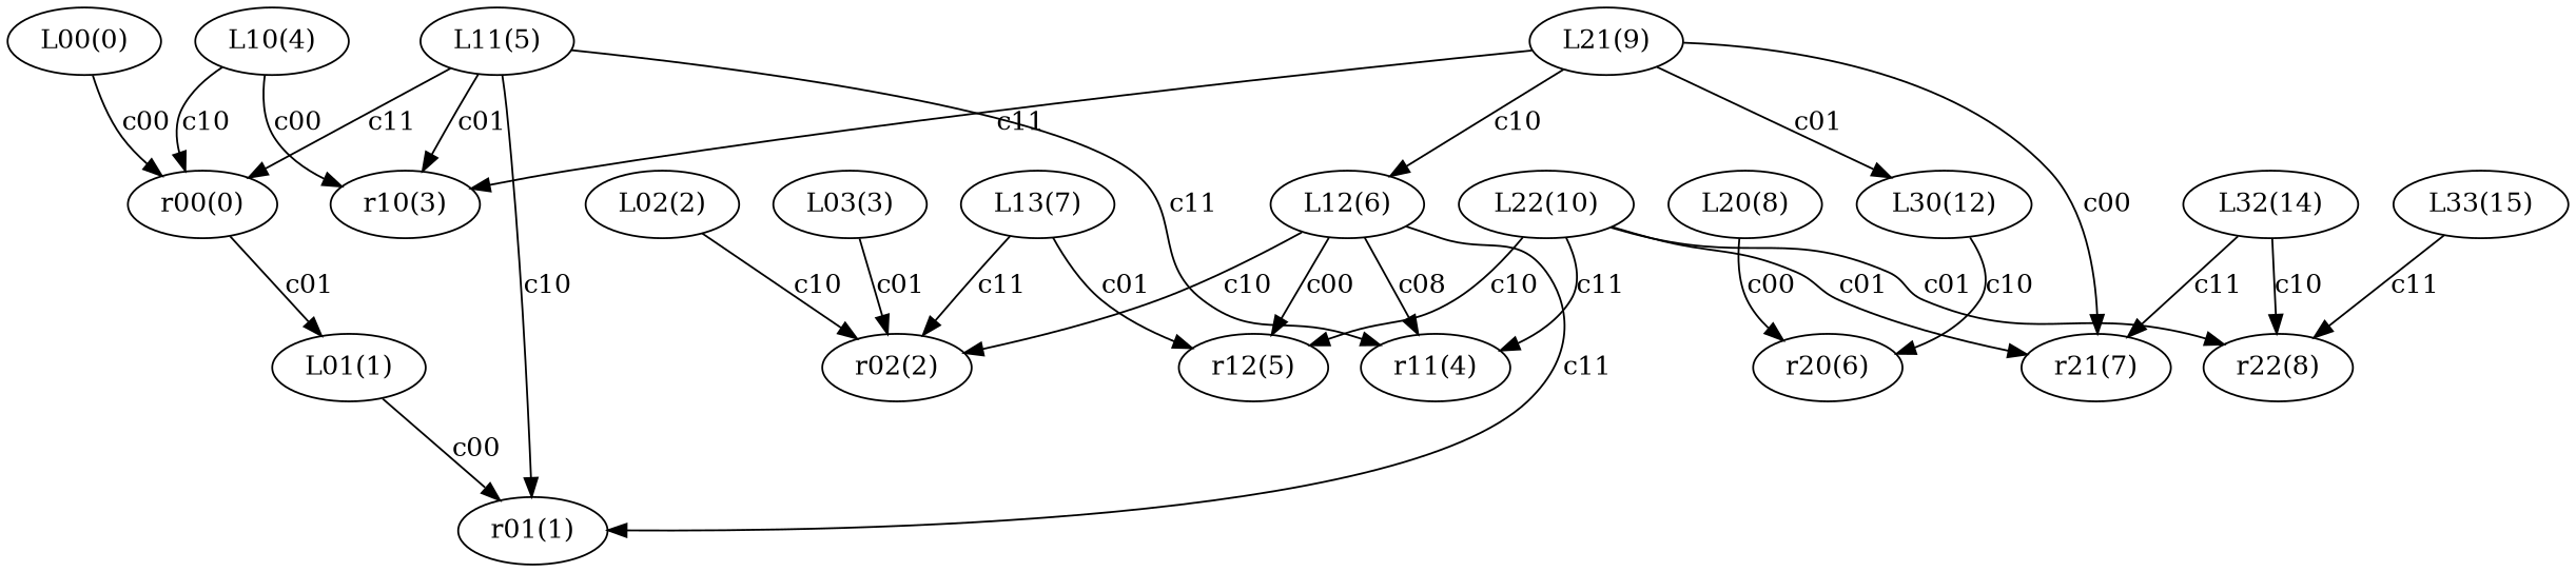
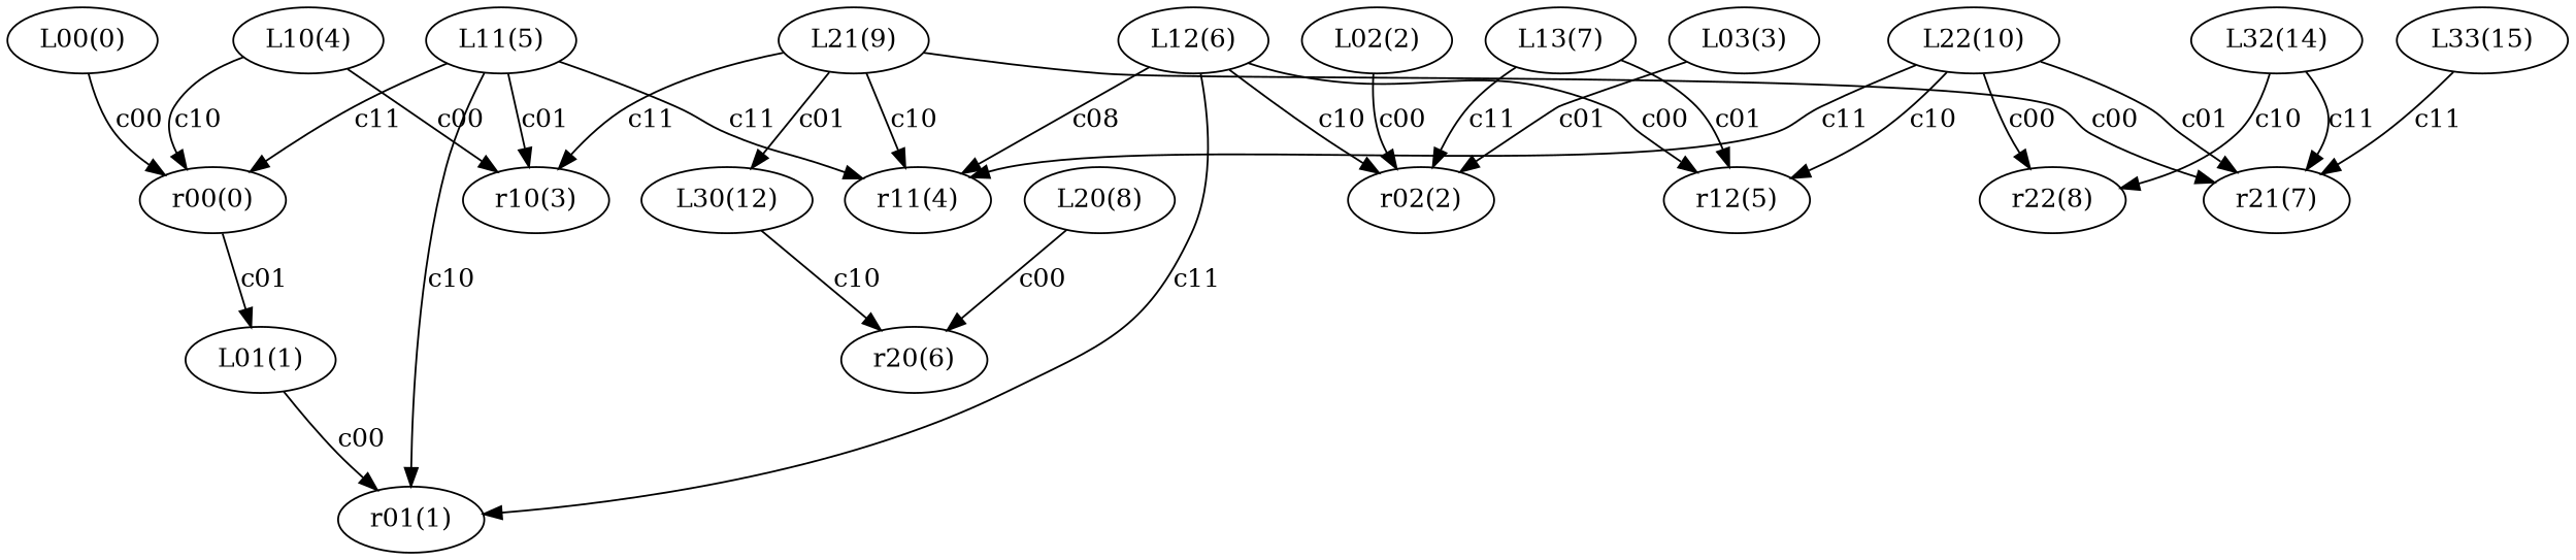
  digraph {
    rankdir=TB
    splines=true
    n1 [label="L00(0)"]
    n2 [label="r00(0)"]
    n3 [label="L01(1)"]
    n4 [label="r01(1)"]
    n5 [label="L02(2)"]
    n6 [label="r02(2)"]
    n7 [label="L03(3)"]
    n8 [label="L10(4)"]
    n9 [label="r10(3)"]
    n10 [label="L11(5)"]
    n11 [label="r11(4)"]
    n12 [label="L12(6)"]
    n13 [label="r12(5)"]
    n14 [label="L13(7)"]
    n15 [label="L20(8)"]
    n16 [label="r20(6)"]
    n17 [label="L21(9)"]
    n18 [label="r21(7)"]
    n19 [label="L30(12)"]
    n20 [label="L22(10)"]
    n21 [label="r22(8)"]
    n22 [label="L32(14)"]
    n23 [label="L33(15)"]
    n1 -> n2 [label=c00]
    n2 -> n3 [label=c01]
    n3 -> n4 [label=c00]
-   n5 -> n6 [label=c10]
+   n5 -> n6 [label=c00]
    n7 -> n6 [label=c01]
    n8 -> n2 [label=c10]
    n8 -> n9 [label=c00]
    n10 -> n2 [label=c11]
    n10 -> n4 [label=c10]
    n10 -> n9 [label=c01]
    n10 -> n11 [label=c11]
    n12 -> n4 [label=c11]
    n12 -> n6 [label=c10]
    n12 -> n11 [label=c08]
    n12 -> n13 [label=c00]
    n14 -> n6 [label=c11]
    n14 -> n13 [label=c01]
    n15 -> n16 [label=c00]
    n17 -> n9 [label=c11]
-   n17 -> n12 [label=c10]
+   n17 -> n11 [label=c10]
    n17 -> n18 [label=c00]
    n17 -> n19 [label=c01]
    n19 -> n16 [label=c10]
    n20 -> n11 [label=c11]
    n20 -> n13 [label=c10]
    n20 -> n18 [label=c01]
-   n20 -> n21 [label=c01]
+   n20 -> n21 [label=c00]
    n22 -> n18 [label=c11]
    n22 -> n21 [label=c10]
-   n23 -> n21 [label=c11]
+   n23 -> n18 [label=c11]
  }
